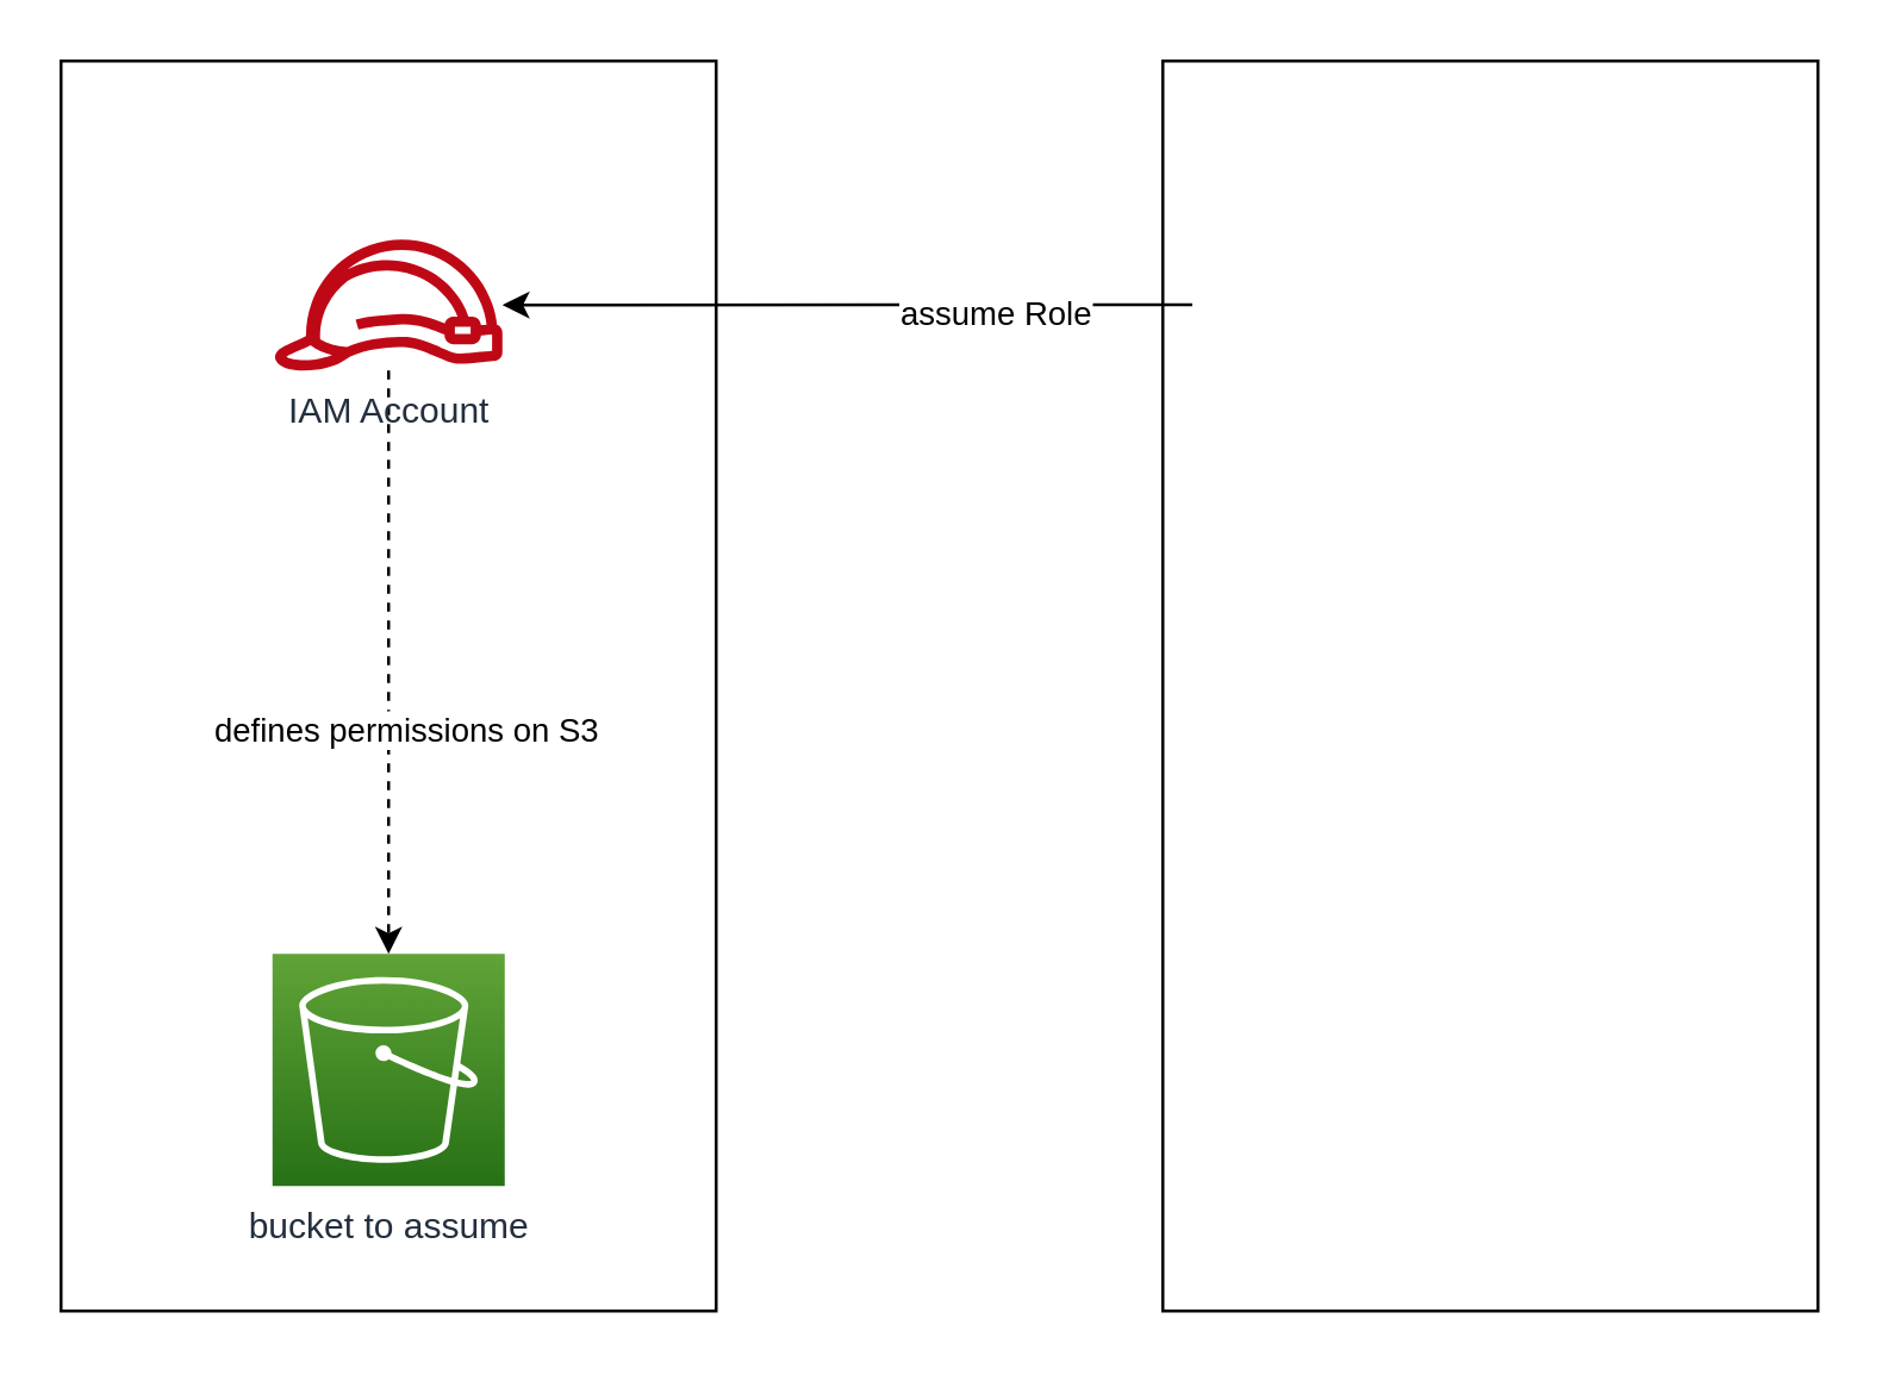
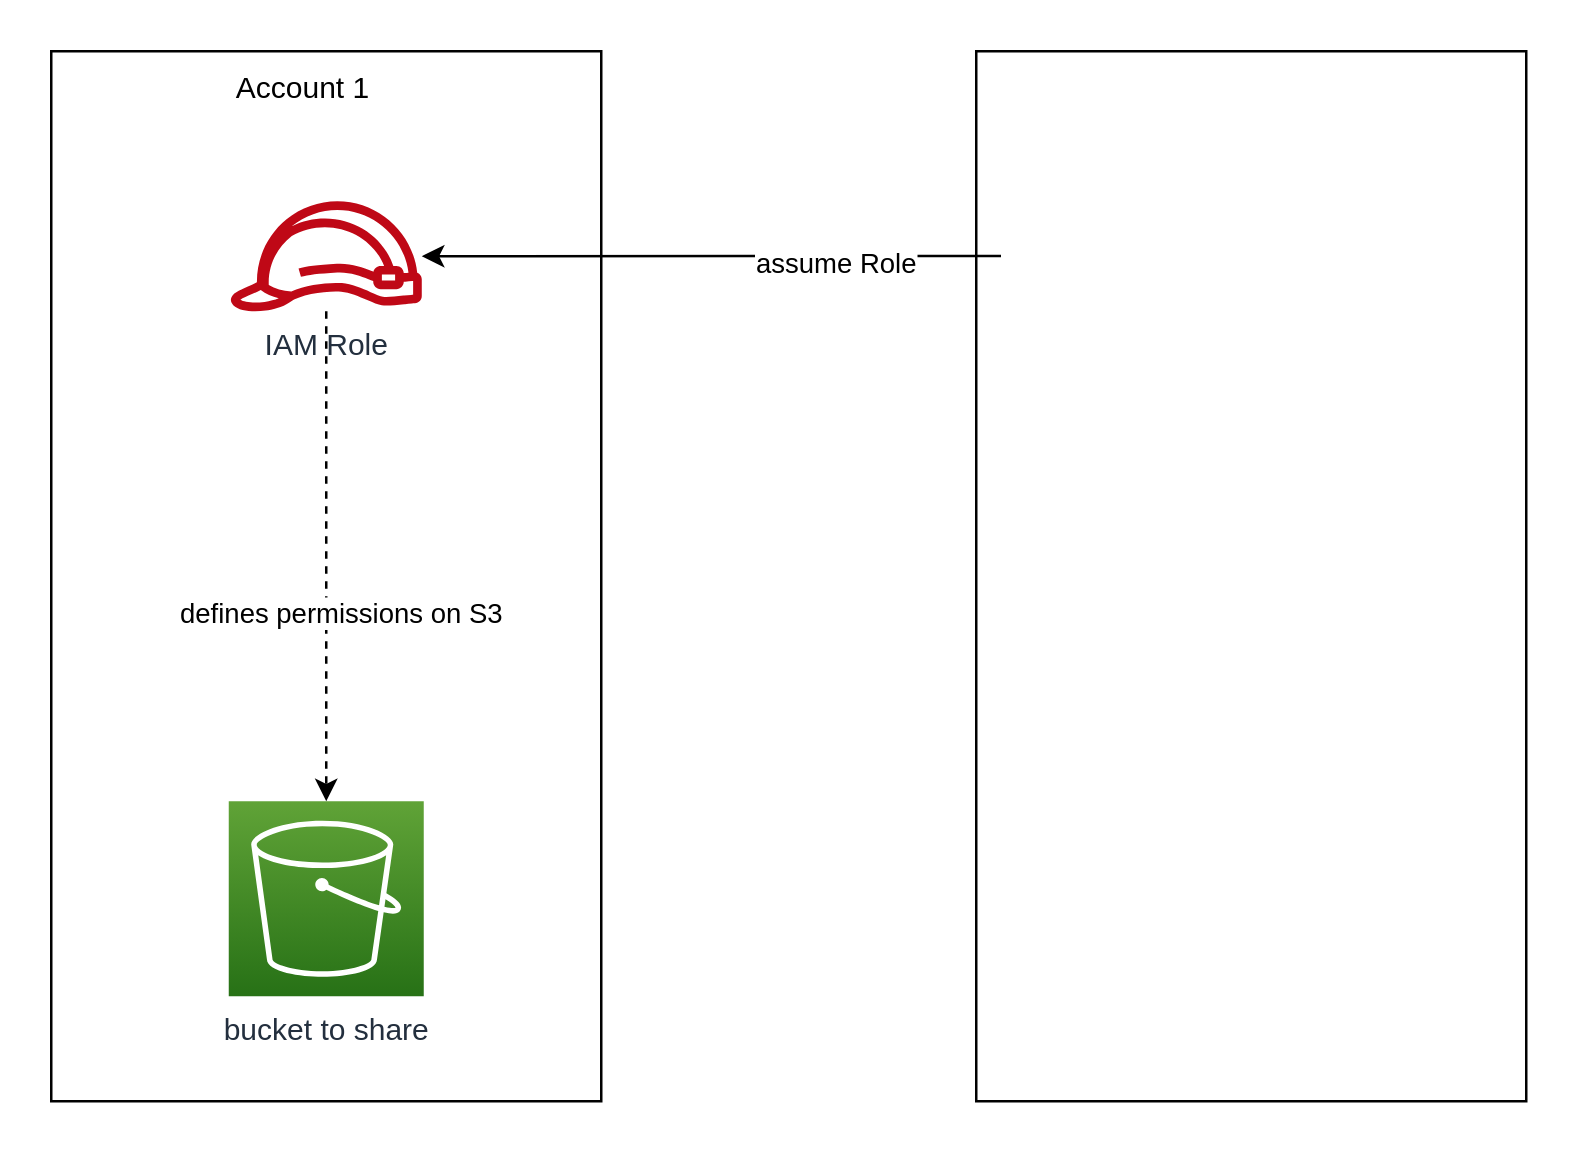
  <mxCell id="0" />
  <mxCell id="1" parent="0" />
  <mxCell id="2" value="" style="rounded=0;whiteSpace=wrap;html=1;" vertex="1" parent="1"><mxGeometry x="20" y="20" width="220" height="420" as="geometry" /></mxCell>
- <mxCell id="3" value="bucket to assume" style="sketch=0;points=[[0,0,0],[0.25,0,0],[0.5,0,0],[0.75,0,0],[1,0,0],[0,1,0],[0.25,1,0],[0.5,1,0],[0.75,1,0],[1,1,0],[0,0.25,0],[0,0.5,0],[0,0.75,0],[1,0.25,0],[1,0.5,0],[1,0.75,0]];outlineConnect=0;fontColor=#232F3E;gradientColor=#60A337;gradientDirection=north;fillColor=#277116;strokeColor=#ffffff;dashed=0;verticalLabelPosition=bottom;verticalAlign=top;align=center;html=1;fontSize=12;fontStyle=0;aspect=fixed;shape=mxgraph.aws4.resourceIcon;resIcon=mxgraph.aws4.s3;" vertex="1" parent="1"><mxGeometry x="91" y="320" width="78" height="78" as="geometry" /></mxCell>
+ <mxCell id="3" value="bucket to share" style="sketch=0;points=[[0,0,0],[0.25,0,0],[0.5,0,0],[0.75,0,0],[1,0,0],[0,1,0],[0.25,1,0],[0.5,1,0],[0.75,1,0],[1,1,0],[0,0.25,0],[0,0.5,0],[0,0.75,0],[1,0.25,0],[1,0.5,0],[1,0.75,0]];outlineConnect=0;fontColor=#232F3E;gradientColor=#60A337;gradientDirection=north;fillColor=#277116;strokeColor=#ffffff;dashed=0;verticalLabelPosition=bottom;verticalAlign=top;align=center;html=1;fontSize=12;fontStyle=0;aspect=fixed;shape=mxgraph.aws4.resourceIcon;resIcon=mxgraph.aws4.s3;" vertex="1" parent="1"><mxGeometry x="91" y="320" width="78" height="78" as="geometry" /></mxCell>
  <mxCell id="4" style="edgeStyle=orthogonalEdgeStyle;rounded=0;orthogonalLoop=1;jettySize=auto;html=1;dashed=1;" edge="1" parent="1" source="6" target="3"><mxGeometry relative="1" as="geometry" /></mxCell>
  <mxCell id="5" value="defines permissions on S3" style="edgeLabel;html=1;align=center;verticalAlign=middle;resizable=0;points=[];" vertex="1" connectable="0" parent="4"><mxGeometry x="0.225" y="5" relative="1" as="geometry"><mxPoint as="offset" /></mxGeometry></mxCell>
- <mxCell id="6" value="IAM Account" style="sketch=0;outlineConnect=0;fontColor=#232F3E;gradientColor=none;fillColor=#BF0816;strokeColor=none;dashed=0;verticalLabelPosition=bottom;verticalAlign=top;align=center;html=1;fontSize=12;fontStyle=0;aspect=fixed;pointerEvents=1;shape=mxgraph.aws4.role;" vertex="1" parent="1"><mxGeometry x="91" y="80" width="78" height="44" as="geometry" /></mxCell>
+ <mxCell id="6" value="IAM Role" style="sketch=0;outlineConnect=0;fontColor=#232F3E;gradientColor=none;fillColor=#BF0816;strokeColor=none;dashed=0;verticalLabelPosition=bottom;verticalAlign=top;align=center;html=1;fontSize=12;fontStyle=0;aspect=fixed;pointerEvents=1;shape=mxgraph.aws4.role;" vertex="1" parent="1"><mxGeometry x="91" y="80" width="78" height="44" as="geometry" /></mxCell>
  <mxCell id="7" value="" style="rounded=0;whiteSpace=wrap;html=1;" vertex="1" parent="1"><mxGeometry x="390" y="20" width="220" height="420" as="geometry" /></mxCell>
  <mxCell id="8" value="" style="endArrow=classic;html=1;rounded=0;exitX=0.045;exitY=0.195;exitDx=0;exitDy=0;exitPerimeter=0;" edge="1" parent="1" source="7" target="6"><mxGeometry width="50" height="50" relative="1" as="geometry"><mxPoint x="300" y="190" as="sourcePoint" /><mxPoint x="350" y="140" as="targetPoint" /></mxGeometry></mxCell>
  <mxCell id="9" value="assume Role" style="edgeLabel;html=1;align=center;verticalAlign=middle;resizable=0;points=[];" vertex="1" connectable="0" parent="8"><mxGeometry x="-0.431" y="3" relative="1" as="geometry"><mxPoint as="offset" /></mxGeometry></mxCell>
+ <mxCell id="10" value="Account 1" style="text;html=1;strokeColor=none;fillColor=none;align=center;verticalAlign=middle;whiteSpace=wrap;rounded=0;" vertex="1" parent="1"><mxGeometry x="91" y="20" width="60" height="30" as="geometry" /></mxCell>
